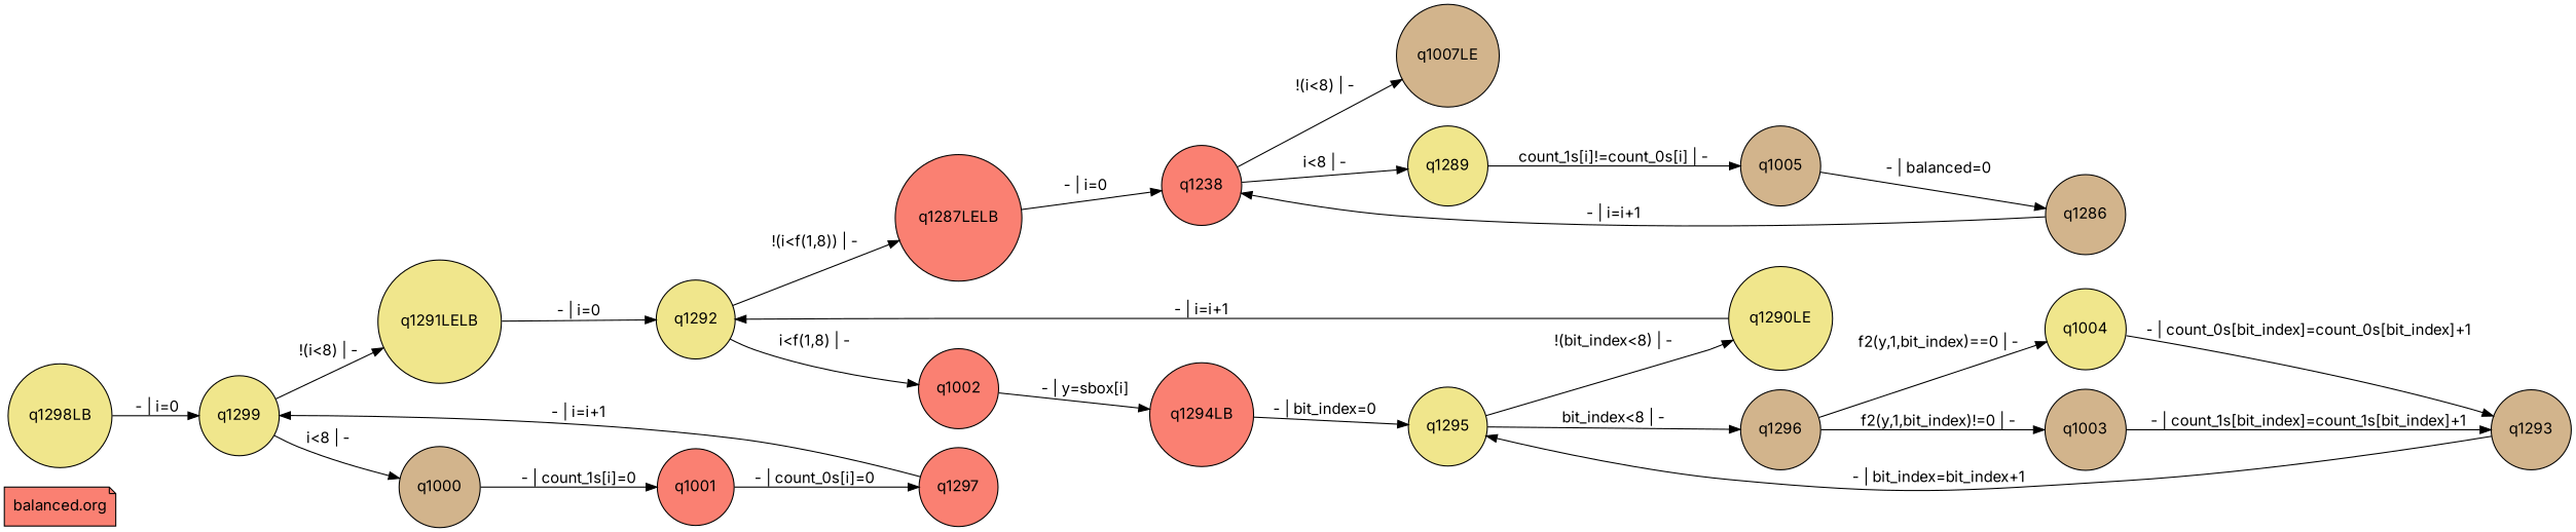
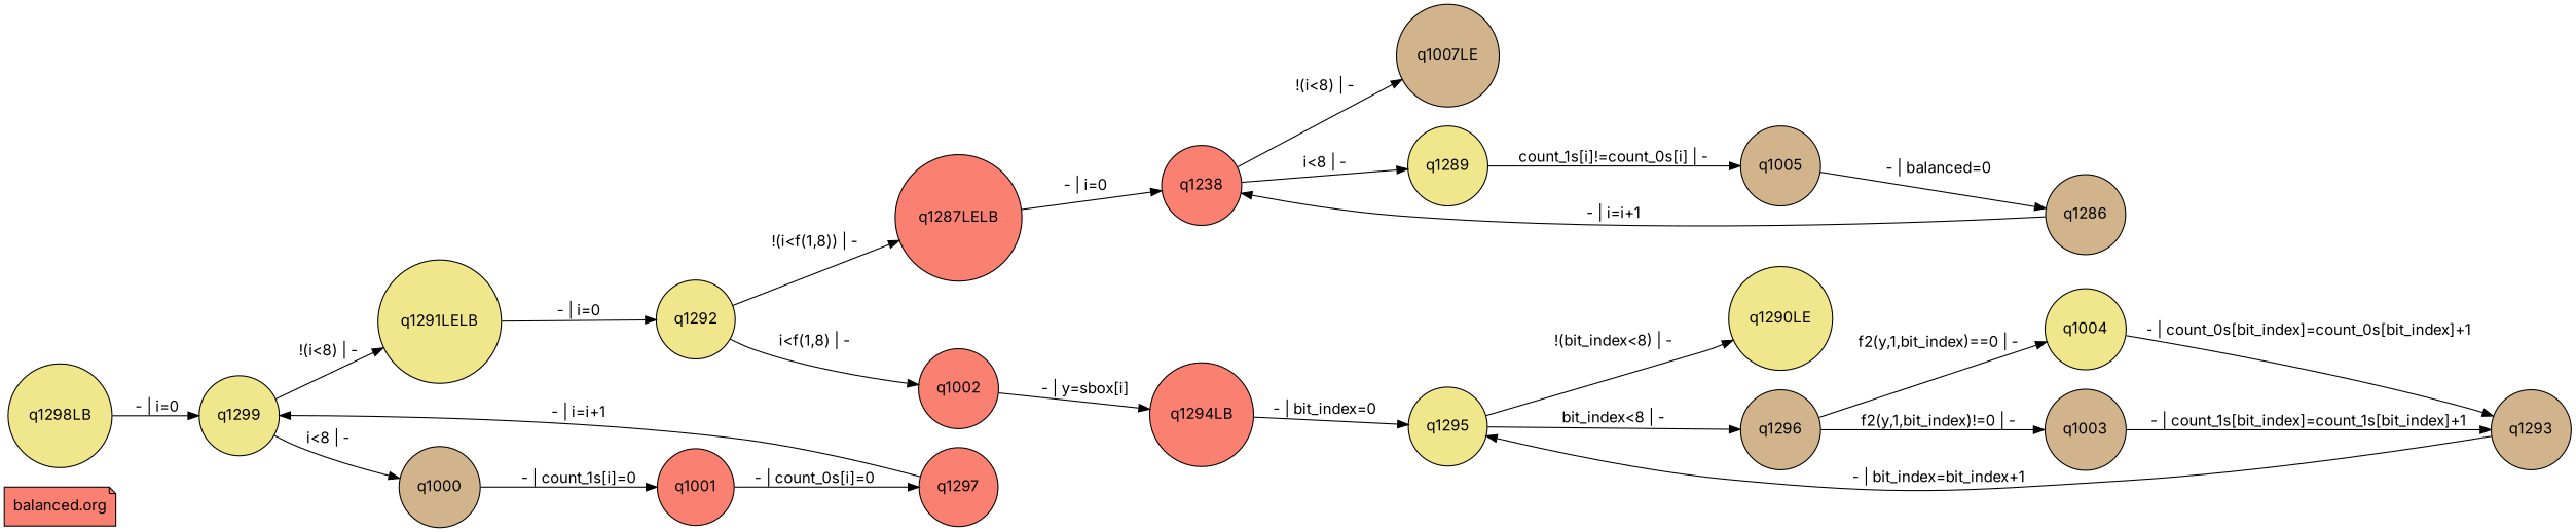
  digraph {
    fontname=Inter
    rankdir=LR
    node [fillcolor=khaki fontname=Inter shape=circle style=filled]
    edge [fontname=Inter]
    "balanced.org" [fillcolor=salmon shape=note]
    q1298LB
    q1299
    q1000 [fillcolor=tan]
    q1291LELB
    q1001 [fillcolor=salmon]
    q1292
    q1297 [fillcolor=salmon]
    q1002 [fillcolor=salmon]
    q1287LELB [fillcolor=salmon]
    q1294LB [fillcolor=salmon]
    n12 [fillcolor=salmon label=q1238]
    q1295
    q1289
    q1007LE [fillcolor=tan]
    q1296 [fillcolor=tan]
    q1290LE
    q1003 [fillcolor=tan]
    q1004
    q1293 [fillcolor=tan]
    q1005 [fillcolor=tan]
    q1286 [fillcolor=tan]
    q1298LB -> q1299 [label="- | i=0"]
    q1299 -> q1000 [label="i<8 | -"]
    q1299 -> q1291LELB [label="!(i<8) | -"]
    q1000 -> q1001 [label="- | count_1s[i]=0"]
    q1291LELB -> q1292 [label="- | i=0"]
    q1001 -> q1297 [label="- | count_0s[i]=0"]
    q1292 -> q1002 [label="i<f(1,8) | -"]
    q1292 -> q1287LELB [label="!(i<f(1,8)) | -"]
    q1297 -> q1299 [label="- | i=i+1"]
    q1002 -> q1294LB [label="- | y=sbox[i]"]
    q1287LELB -> n12 [label="- | i=0"]
    q1294LB -> q1295 [label="- | bit_index=0"]
    n12 -> q1289 [label="i<8 | -"]
    n12 -> q1007LE [label="!(i<8) | -"]
    q1295 -> q1296 [label="bit_index<8 | -"]
    q1295 -> q1290LE [label="!(bit_index<8) | -"]
    q1289 -> q1005 [label="count_1s[i]!=count_0s[i] | -"]
    q1296 -> q1003 [label="f2(y,1,bit_index)!=0 | -"]
    q1296 -> q1004 [label="f2(y,1,bit_index)==0 | -"]
-   q1290LE -> q1292 [label="- | i=i+1"]
    q1003 -> q1293 [label="- | count_1s[bit_index]=count_1s[bit_index]+1"]
    q1004 -> q1293 [label="- | count_0s[bit_index]=count_0s[bit_index]+1"]
    q1293 -> q1295 [label="- | bit_index=bit_index+1"]
    q1005 -> q1286 [label="- | balanced=0"]
    q1286 -> n12 [label="- | i=i+1"]
  }
